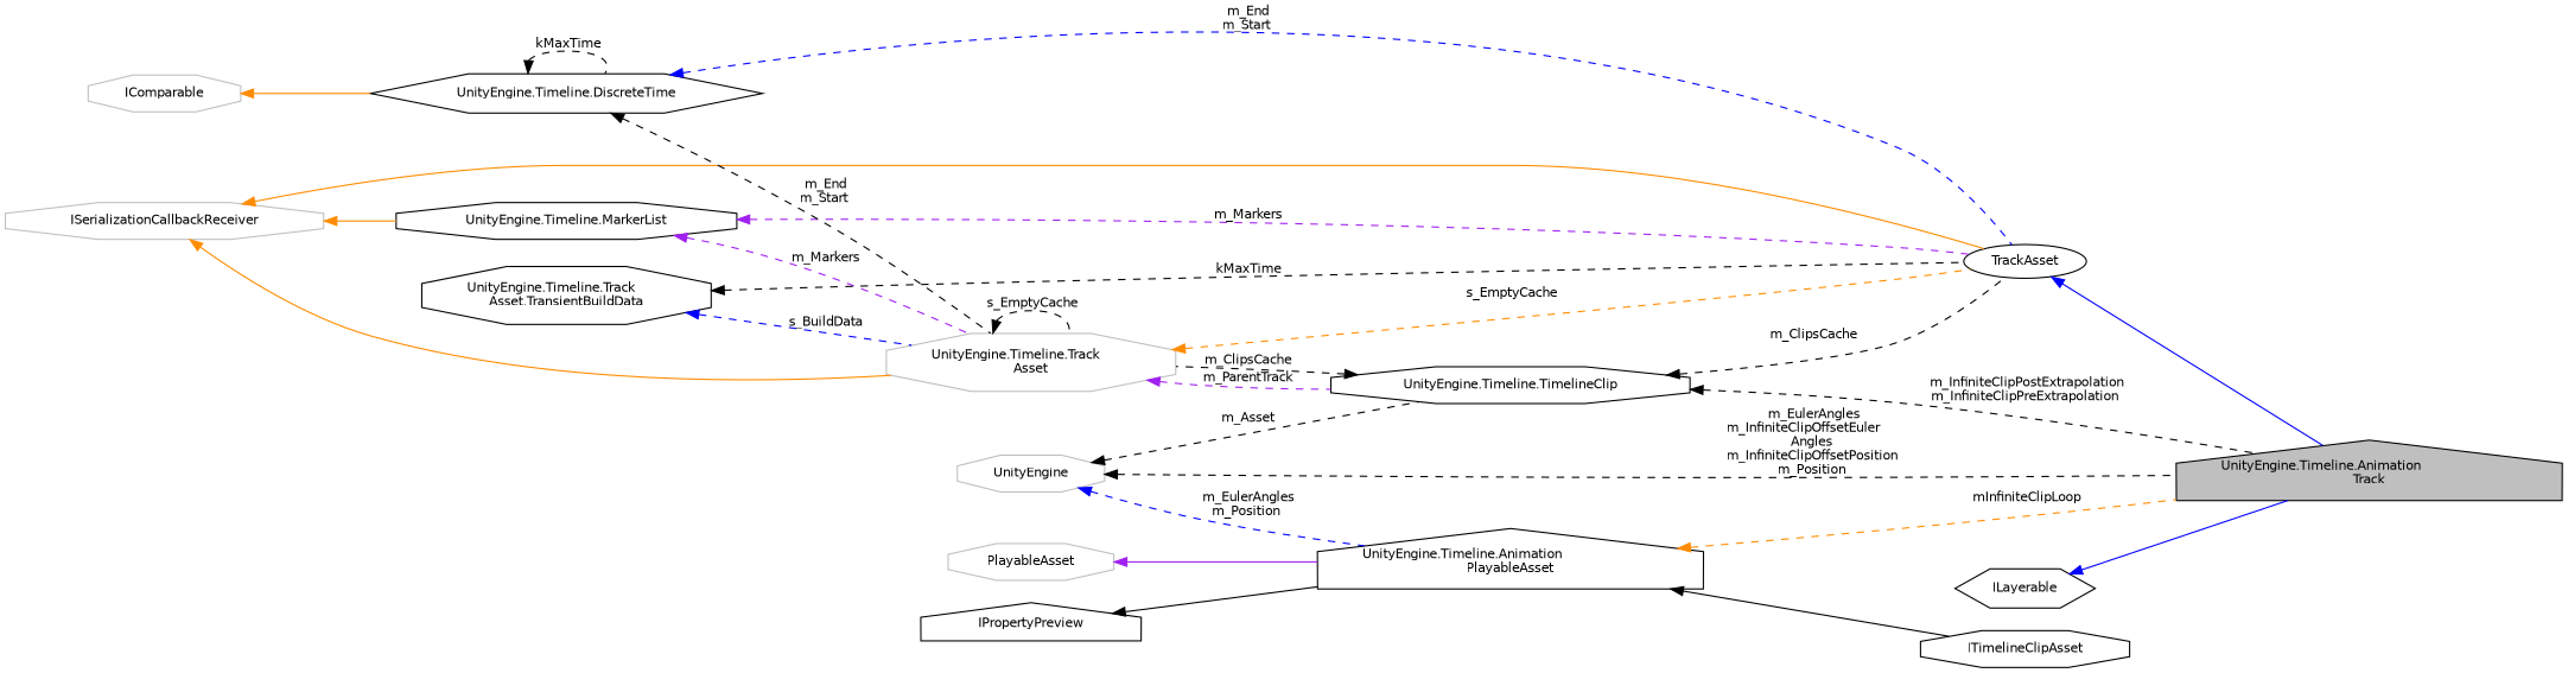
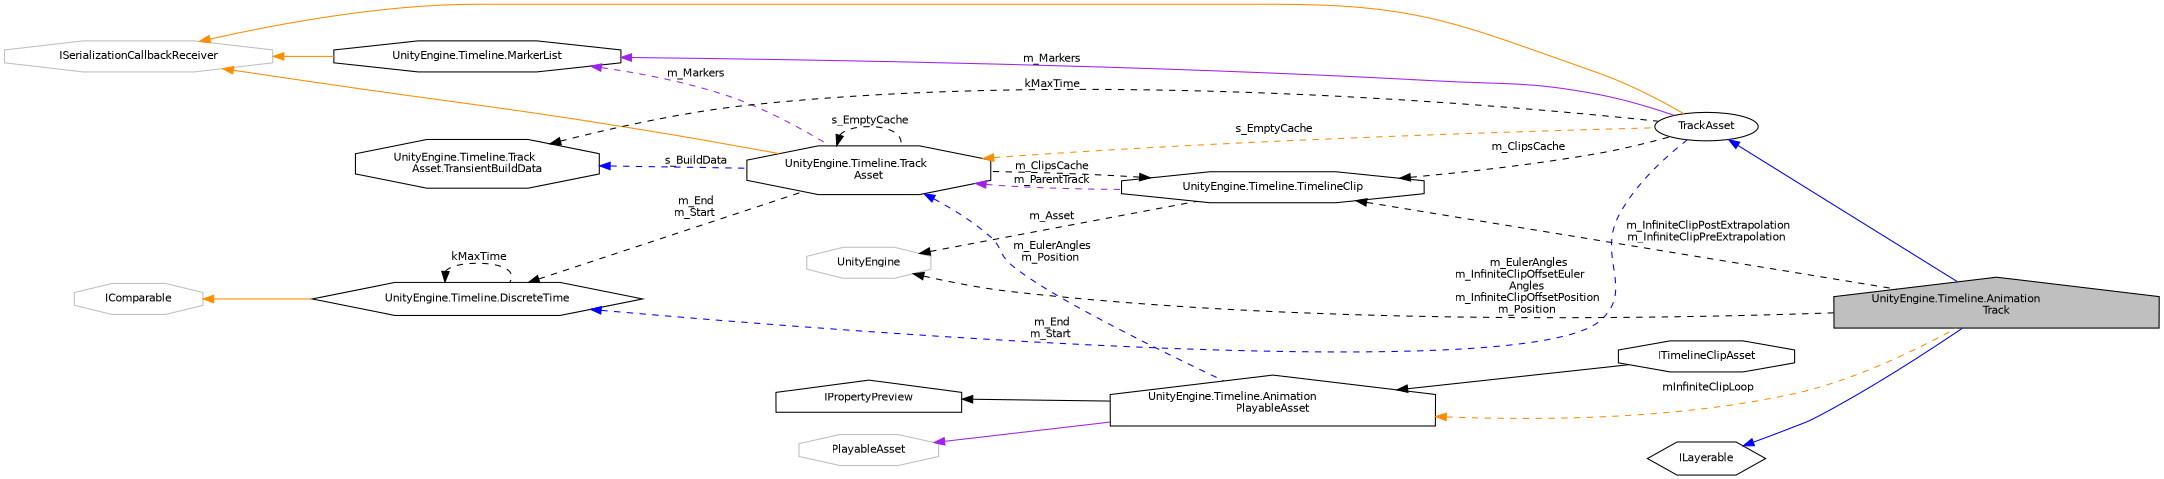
  digraph {
    rankdir=LR
    node [color=black fillcolor=white fontname=Helvetica fontsize=10 shape=octagon style=filled]
    edge [color=black dir=back fontname=Helvetica fontsize=10 labelfontname=Helvetica labelfontsize=10 style=dashed]
    n1 [fillcolor=grey75 fontcolor=black height=0.2 label="UnityEngine.Timeline.Animation\lTrack" shape=house width=0.4]
    n2 [height=0.2 label=TrackAsset shape=ellipse width=0.4]
    n3 [color=grey75 height=0.2 label=ISerializationCallbackReceiver width=0.4]
    n4 [height=0.2 label="UnityEngine.Timeline.MarkerList" width=0.4]
-   n5 [color=grey75 height=0.2 label="UnityEngine.Timeline.Track\lAsset" width=0.4]
+   n5 [height=0.2 label="UnityEngine.Timeline.Track\lAsset" width=0.4]
    n6 [height=0.2 label="UnityEngine.Timeline.TimelineClip" width=0.4]
    n7 [height=0.2 label="UnityEngine.Timeline.DiscreteTime" shape=hexagon width=0.4]
    n8 [color=grey75 height=0.2 label=IComparable width=0.4]
    n9 [color=grey75 height=0.2 label=UnityEngine width=0.4]
    n10 [height=0.2 label="UnityEngine.Timeline.Animation\lPlayableAsset" shape=house width=0.4]
    n11 [height=0.2 label=ITimelineClipAsset width=0.4]
    n12 [height=0.2 label="UnityEngine.Timeline.Track\lAsset.TransientBuildData" width=0.4]
    n13 [height=0.2 label=ILayerable shape=hexagon width=0.4]
    n14 [color=grey75 height=0.2 label=PlayableAsset width=0.4]
    n15 [height=0.2 label=IPropertyPreview shape=house width=0.4]
    n2 -> n1 [color=blue style=solid]
    n3 -> n2 [color=darkorange style=solid]
    n3 -> n4 [color=darkorange style=solid]
    n3 -> n5 [color=darkorange style=solid]
-   n4 -> n2 [color=purple label=" m_Markers"]
+   n4 -> n2 [color=purple label=" m_Markers" style=solid]
    n4 -> n5 [color=purple label=" m_Markers"]
    n5 -> n2 [color=darkorange label=" s_EmptyCache"]
    n5 -> n5 [label=" s_EmptyCache"]
    n5 -> n6 [color=purple label=" m_ParentTrack"]
    n6 -> n1 [label=" m_InfiniteClipPostExtrapolation\nm_InfiniteClipPreExtrapolation"]
    n6 -> n2 [label=" m_ClipsCache"]
    n6 -> n5 [label=" m_ClipsCache"]
    n7 -> n2 [color=blue label=" m_End\nm_Start"]
    n7 -> n5 [label=" m_End\nm_Start"]
    n7 -> n7 [label=" kMaxTime"]
    n8 -> n7 [color=darkorange style=solid]
    n9 -> n1 [label=" m_EulerAngles\nm_InfiniteClipOffsetEuler\lAngles\nm_InfiniteClipOffsetPosition\nm_Position"]
    n9 -> n6 [label=" m_Asset"]
-   n9 -> n10 [color=blue label=" m_EulerAngles\nm_Position"]
+   n5 -> n10 [color=blue label=" m_EulerAngles\nm_Position"]
    n10 -> n1 [color=darkorange label=" mInfiniteClipLoop"]
    n10 -> n11 [style=solid]
    n12 -> n2 [label=" kMaxTime"]
    n12 -> n5 [color=blue label=" s_BuildData"]
    n13 -> n1 [color=blue style=solid]
    n14 -> n10 [color=purple style=solid]
    n15 -> n10 [style=solid]
  }
